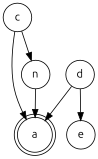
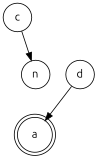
  digraph {
    fontname=Ubuntu
    node [color=black fontname=Ubuntu shape=circle]
    edge [fontname=Ubuntu]
    a [shape=doublecircle]
    d
-   e
    c
    n
    d -> a
-   d -> e
-   c -> a
    c -> n
-   n -> a
  }
